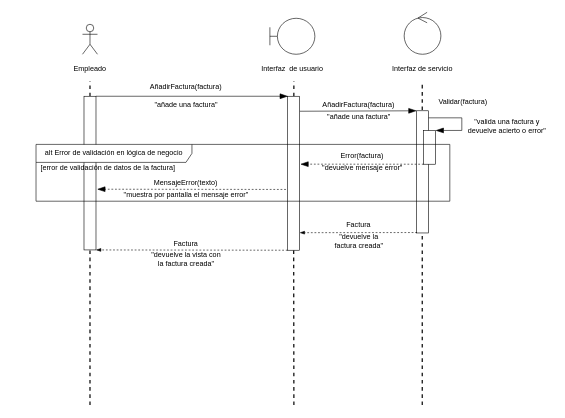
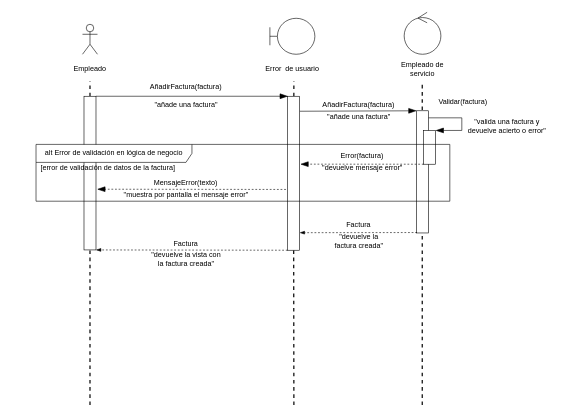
  <mxCell id="0" />
  <mxCell id="1" parent="0" />
  <mxCell id="2" value="" style="group" parent="1" vertex="1" connectable="0"><mxGeometry x="649" y="20" width="109" height="105" as="geometry" /></mxCell>
  <mxCell id="3" value="" style="ellipse;shape=umlControl;whiteSpace=wrap;html=1;" parent="2" vertex="1"><mxGeometry x="23.88" width="61.25" height="70" as="geometry" /></mxCell>
- <mxCell id="4" value="Interfaz de servicio" style="text;html=1;strokeColor=none;fillColor=none;align=center;verticalAlign=middle;whiteSpace=wrap;rounded=0;fontColor=none;" parent="2" vertex="1"><mxGeometry y="85" width="109" height="20" as="geometry" /></mxCell>
+ <mxCell id="4" value="Empleado de servicio" style="text;html=1;strokeColor=none;fillColor=none;align=center;verticalAlign=middle;whiteSpace=wrap;rounded=0;fontColor=none;" parent="2" vertex="1"><mxGeometry y="85" width="109" height="20" as="geometry" /></mxCell>
  <mxCell id="5" value="" style="group" parent="1" vertex="1" connectable="0"><mxGeometry x="449" y="30" width="130" height="95" as="geometry" /></mxCell>
  <mxCell id="6" value="" style="shape=umlBoundary;whiteSpace=wrap;html=1;" parent="5" vertex="1"><mxGeometry width="75" height="60" as="geometry" /></mxCell>
- <mxCell id="7" value="Interfaz&amp;nbsp; de usuario" style="text;html=1;strokeColor=none;fillColor=none;align=center;verticalAlign=middle;whiteSpace=wrap;rounded=0;fontColor=none;" parent="5" vertex="1"><mxGeometry x="-18.75" y="75" width="112.5" height="20" as="geometry" /></mxCell>
+ <mxCell id="7" value="Error&amp;nbsp; de usuario" style="text;html=1;strokeColor=none;fillColor=none;align=center;verticalAlign=middle;whiteSpace=wrap;rounded=0;fontColor=none;" parent="5" vertex="1"><mxGeometry x="-18.75" y="75" width="112.5" height="20" as="geometry" /></mxCell>
  <mxCell id="8" value="" style="endArrow=none;dashed=1;html=1;fontColor=none;strokeWidth=2;" parent="1" source="16" edge="1"><mxGeometry width="50" height="50" relative="1" as="geometry"><mxPoint x="489" y="879" as="sourcePoint" /><mxPoint x="489" y="135" as="targetPoint" /></mxGeometry></mxCell>
  <mxCell id="9" value="" style="endArrow=none;dashed=1;html=1;fontColor=none;strokeWidth=2;" parent="1" edge="1"><mxGeometry width="50" height="50" relative="1" as="geometry"><mxPoint x="703" y="675" as="sourcePoint" /><mxPoint x="703" y="135" as="targetPoint" /></mxGeometry></mxCell>
  <mxCell id="10" value="" style="group" parent="1" vertex="1" connectable="0"><mxGeometry x="129" y="40" width="40" height="85" as="geometry" /></mxCell>
  <mxCell id="11" value="Actor" style="shape=umlActor;verticalLabelPosition=bottom;verticalAlign=top;html=1;outlineConnect=0;noLabel=1;fontColor=none;" parent="10" vertex="1"><mxGeometry x="7.5" width="25" height="50" as="geometry" /></mxCell>
  <mxCell id="12" value="Empleado" style="text;html=1;strokeColor=none;fillColor=none;align=center;verticalAlign=middle;whiteSpace=wrap;rounded=0;fontColor=none;" parent="10" vertex="1"><mxGeometry y="65" width="40" height="20" as="geometry" /></mxCell>
  <mxCell id="13" value="" style="endArrow=none;dashed=1;html=1;fontColor=none;strokeWidth=2;" parent="1" source="14" edge="1"><mxGeometry width="50" height="50" relative="1" as="geometry"><mxPoint x="149" y="879" as="sourcePoint" /><mxPoint x="149" y="135" as="targetPoint" /></mxGeometry></mxCell>
  <mxCell id="14" value="" style="rounded=0;whiteSpace=wrap;html=1;fontColor=none;rotation=90;" parent="1" vertex="1"><mxGeometry x="20.88" y="278.13" width="256.25" height="20" as="geometry" /></mxCell>
  <mxCell id="15" value="" style="endArrow=none;dashed=1;html=1;fontColor=none;strokeWidth=2;" parent="1" target="14" edge="1"><mxGeometry width="50" height="50" relative="1" as="geometry"><mxPoint x="149" y="675" as="sourcePoint" /><mxPoint x="149" y="135" as="targetPoint" /></mxGeometry></mxCell>
  <mxCell id="16" value="" style="rounded=0;whiteSpace=wrap;html=1;fontColor=none;rotation=90;" parent="1" vertex="1"><mxGeometry x="360.13" y="278.38" width="256.75" height="20" as="geometry" /></mxCell>
  <mxCell id="17" value="" style="endArrow=none;dashed=1;html=1;fontColor=none;strokeWidth=2;" parent="1" target="16" edge="1"><mxGeometry width="50" height="50" relative="1" as="geometry"><mxPoint x="489" y="675" as="sourcePoint" /><mxPoint x="489" y="135" as="targetPoint" /></mxGeometry></mxCell>
  <mxCell id="18" value="" style="endArrow=blockThin;html=1;strokeWidth=1;fontColor=none;endFill=1;endSize=11;" parent="1" edge="1"><mxGeometry width="50" height="50" relative="1" as="geometry"><mxPoint x="159" y="160" as="sourcePoint" /><mxPoint x="479" y="160" as="targetPoint" /></mxGeometry></mxCell>
  <mxCell id="19" value="AñadirFactura(factura)" style="text;html=1;strokeColor=none;fillColor=none;align=center;verticalAlign=middle;whiteSpace=wrap;rounded=0;" parent="1" vertex="1"><mxGeometry x="289" y="135" width="40" height="20" as="geometry" /></mxCell>
  <mxCell id="20" value="" style="rounded=0;whiteSpace=wrap;html=1;fontColor=none;rotation=90;" parent="1" vertex="1"><mxGeometry x="601.65" y="276.09" width="203.73" height="20" as="geometry" /></mxCell>
  <mxCell id="21" value="" style="endArrow=blockThin;html=1;strokeWidth=1;fontColor=none;endFill=1;endSize=11;entryX=0;entryY=1;entryDx=0;entryDy=0;" parent="1" target="20" edge="1"><mxGeometry width="50" height="50" relative="1" as="geometry"><mxPoint x="499" y="185" as="sourcePoint" /><mxPoint x="694" y="184" as="targetPoint" /></mxGeometry></mxCell>
  <mxCell id="22" value="AñadirFactura(factura)" style="text;html=1;strokeColor=none;fillColor=none;align=center;verticalAlign=middle;whiteSpace=wrap;rounded=0;" parent="1" vertex="1"><mxGeometry x="576.5" y="165" width="40" height="20" as="geometry" /></mxCell>
  <mxCell id="23" value="" style="rounded=0;whiteSpace=wrap;html=1;fontColor=none;rotation=90;" parent="1" vertex="1"><mxGeometry x="687.2" y="235.19" width="56.3" height="20" as="geometry" /></mxCell>
  <mxCell id="24" value="[error de validación de datos de la factura]" style="text;html=1;strokeColor=none;fillColor=none;align=center;verticalAlign=middle;whiteSpace=wrap;rounded=0;" parent="1" vertex="1"><mxGeometry x="59" y="270.19" width="240" height="20" as="geometry" /></mxCell>
  <mxCell id="25" value="" style="endArrow=blockThin;html=1;strokeWidth=1;fontColor=none;endFill=1;endSize=11;entryX=0;entryY=0;entryDx=0;entryDy=0;rounded=0;" parent="1" target="23" edge="1"><mxGeometry width="50" height="50" relative="1" as="geometry"><mxPoint x="713.5" y="196" as="sourcePoint" /><mxPoint x="809" y="245" as="targetPoint" /><Array as="points"><mxPoint x="769" y="196" /><mxPoint x="769" y="217" /></Array></mxGeometry></mxCell>
  <mxCell id="26" value="Validar(factura)" style="text;html=1;strokeColor=none;fillColor=none;align=center;verticalAlign=middle;whiteSpace=wrap;rounded=0;" parent="1" vertex="1"><mxGeometry x="751" y="160" width="40" height="20" as="geometry" /></mxCell>
  <mxCell id="27" value="" style="endArrow=blockThin;html=1;strokeWidth=1;fontColor=none;endFill=1;endSize=11;exitX=1;exitY=1;exitDx=0;exitDy=0;entryX=0.441;entryY=-0.065;entryDx=0;entryDy=0;entryPerimeter=0;dashed=1;" parent="1" source="23" target="16" edge="1"><mxGeometry width="50" height="50" relative="1" as="geometry"><mxPoint x="491.5" y="270.69" as="sourcePoint" /><mxPoint x="549" y="305" as="targetPoint" /></mxGeometry></mxCell>
  <mxCell id="28" value="Error(factura)" style="text;html=1;strokeColor=none;fillColor=none;align=center;verticalAlign=middle;whiteSpace=wrap;rounded=0;" parent="1" vertex="1"><mxGeometry x="583" y="250.19" width="40" height="20" as="geometry" /></mxCell>
  <mxCell id="29" value="" style="endArrow=blockThin;html=1;exitX=1;exitY=1;exitDx=0;exitDy=0;endFill=1;dashed=1;entryX=0.831;entryY=0.006;entryDx=0;entryDy=0;entryPerimeter=0;" parent="1" edge="1"><mxGeometry width="50" height="50" relative="1" as="geometry"><mxPoint x="694.315" y="387.245" as="sourcePoint" /><mxPoint x="498.695" y="387.502" as="targetPoint" /></mxGeometry></mxCell>
  <mxCell id="30" value="" style="endArrow=blockThin;html=1;exitX=1;exitY=1;exitDx=0;exitDy=0;endFill=1;dashed=1;entryX=1;entryY=0;entryDx=0;entryDy=0;" parent="1" source="16" target="14" edge="1"><mxGeometry width="50" height="50" relative="1" as="geometry"><mxPoint x="477.625" y="632.005" as="sourcePoint" /><mxPoint x="282.005" y="632.262" as="targetPoint" /></mxGeometry></mxCell>
  <mxCell id="31" value="Factura" style="text;html=1;strokeColor=none;fillColor=none;align=center;verticalAlign=middle;whiteSpace=wrap;rounded=0;" parent="1" vertex="1"><mxGeometry x="576.5" y="365" width="40" height="20" as="geometry" /></mxCell>
  <mxCell id="32" value="Factura" style="text;html=1;strokeColor=none;fillColor=none;align=center;verticalAlign=middle;whiteSpace=wrap;rounded=0;" parent="1" vertex="1"><mxGeometry x="289" y="396.25" width="40" height="20" as="geometry" /></mxCell>
  <mxCell id="33" value="&quot;añade una factura&quot;" style="text;html=1;align=center;verticalAlign=middle;resizable=0;points=[];autosize=1;" vertex="1" parent="1"><mxGeometry x="249" y="165" width="120" height="20" as="geometry" /></mxCell>
  <mxCell id="34" value="&quot;añade una factura&quot;" style="text;html=1;align=center;verticalAlign=middle;resizable=0;points=[];autosize=1;" vertex="1" parent="1"><mxGeometry x="536.5" y="185" width="120" height="20" as="geometry" /></mxCell>
  <mxCell id="35" value="&quot;valida una factura y &lt;br&gt;devuelve acierto o error&quot;" style="text;html=1;align=center;verticalAlign=middle;resizable=0;points=[];autosize=1;" vertex="1" parent="1"><mxGeometry x="769" y="195" width="150" height="30" as="geometry" /></mxCell>
  <mxCell id="36" value="&quot;devuelve mensaje error&quot;" style="text;html=1;align=center;verticalAlign=middle;resizable=0;points=[];autosize=1;" vertex="1" parent="1"><mxGeometry x="528" y="270.19" width="150" height="20" as="geometry" /></mxCell>
  <mxCell id="37" value="" style="endArrow=blockThin;html=1;strokeWidth=1;fontColor=none;endFill=1;endSize=11;exitX=1;exitY=1;exitDx=0;exitDy=0;dashed=1;" edge="1" parent="1"><mxGeometry width="50" height="50" relative="1" as="geometry"><mxPoint x="475.73" y="315.41" as="sourcePoint" /><mxPoint x="161" y="315" as="targetPoint" /></mxGeometry></mxCell>
  <mxCell id="38" value="MensajeError(texto)" style="text;html=1;strokeColor=none;fillColor=none;align=center;verticalAlign=middle;whiteSpace=wrap;rounded=0;" vertex="1" parent="1"><mxGeometry x="289" y="294.19" width="40" height="20" as="geometry" /></mxCell>
  <mxCell id="39" value="&quot;muestra por pantalla el mensaje error&quot;" style="text;html=1;align=center;verticalAlign=middle;resizable=0;points=[];autosize=1;" vertex="1" parent="1"><mxGeometry x="199" y="314.19" width="220" height="20" as="geometry" /></mxCell>
  <mxCell id="40" value="&quot;devuelve la &lt;br&gt;factura creada&quot;" style="text;html=1;align=center;verticalAlign=middle;resizable=0;points=[];autosize=1;" vertex="1" parent="1"><mxGeometry x="546.5" y="386.25" width="100" height="30" as="geometry" /></mxCell>
  <mxCell id="41" value="alt Error de validación en lógica de negocio" style="shape=umlFrame;whiteSpace=wrap;html=1;width=260;height=30;" parent="1" vertex="1"><mxGeometry x="59" y="240.29" width="690" height="94.71" as="geometry" /></mxCell>
  <mxCell id="42" value="&quot;devuelve la vista con &lt;br&gt;la factura creada&quot;" style="text;html=1;align=center;verticalAlign=middle;resizable=0;points=[];autosize=1;" vertex="1" parent="1"><mxGeometry x="244" y="416.25" width="130" height="30" as="geometry" /></mxCell>
